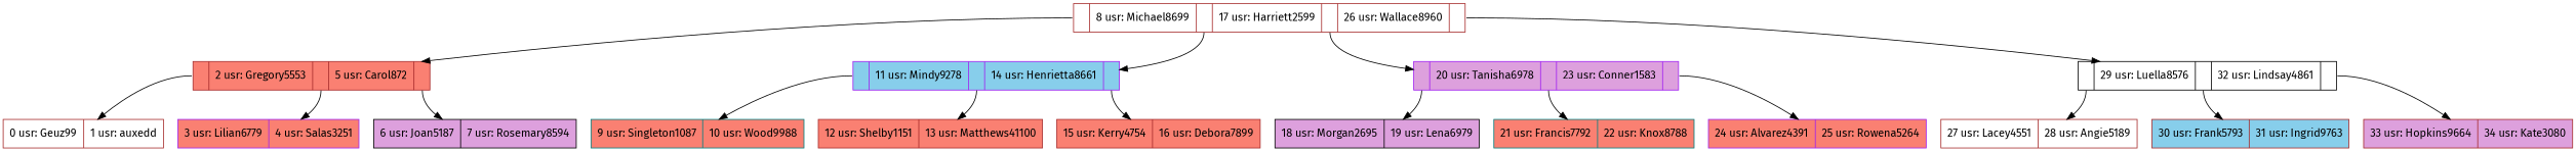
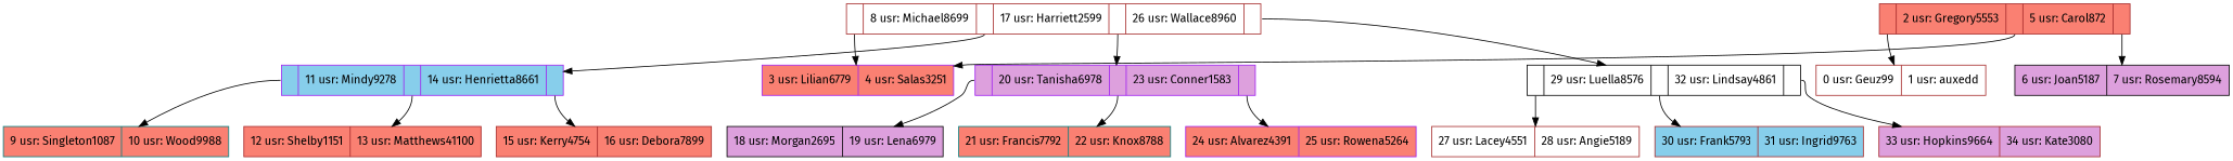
  digraph {
    fontname="Fira Sans"
    node [color=brown fillcolor=salmon fontname="Fira Sans" shape=record style=filled]
    edge [fontname="Fira Sans" tailport=C1]
    n1 [fillcolor=white label="<C1>|8 usr: Michael8699|<C2>|17 usr: Harriett2599|<C3>|26 usr: Wallace8960|<C4>"]
    n2 [label="<C1>|2 usr: Gregory5553|<C2>|5 usr: Carol872|<C3>"]
    n3 [color=purple fillcolor=skyblue label="<C1>|11 usr: Mindy9278|<C2>|14 usr: Henrietta8661|<C3>"]
    n4 [color=purple fillcolor=plum label="<C1>|20 usr: Tanisha6978|<C2>|23 usr: Conner1583|<C3>"]
    n5 [color=black fillcolor=white label="<C1>|29 usr: Luella8576|<C2>|32 usr: Lindsay4861|<C3>"]
    n6 [fillcolor=white label="0 usr: Geuz99|1 usr: auxedd"]
    n7 [color=purple label="3 usr: Lilian6779|4 usr: Salas3251"]
    n8 [color=black fillcolor=plum label="6 usr: Joan5187|7 usr: Rosemary8594"]
    n9 [color=teal label="9 usr: Singleton1087|10 usr: Wood9988"]
    n10 [label="12 usr: Shelby1151|13 usr: Matthews41100"]
    n11 [label="15 usr: Kerry4754|16 usr: Debora7899"]
    n12 [color=black fillcolor=plum label="18 usr: Morgan2695|19 usr: Lena6979"]
    n13 [color=teal label="21 usr: Francis7792|22 usr: Knox8788"]
    n14 [color=purple label="24 usr: Alvarez4391|25 usr: Rowena5264"]
    n15 [fillcolor=white label="27 usr: Lacey4551|28 usr: Angie5189"]
    n16 [fillcolor=skyblue label="30 usr: Frank5793|31 usr: Ingrid9763"]
    n17 [fillcolor=plum label="33 usr: Hopkins9664|34 usr: Kate3080"]
-   n1 -> n2
+   n1 -> n7
    n1 -> n3 [tailport=C2]
    n1 -> n4 [tailport=C3]
    n1 -> n5 [tailport=C4]
    n2 -> n6
    n2 -> n7 [tailport=C2]
    n2 -> n8 [tailport=C3]
    n3 -> n9
    n3 -> n10 [tailport=C2]
    n3 -> n11 [tailport=C3]
    n4 -> n12
    n4 -> n13 [tailport=C2]
    n4 -> n14 [tailport=C3]
    n5 -> n15
    n5 -> n16 [tailport=C2]
    n5 -> n17 [tailport=C3]
  }
